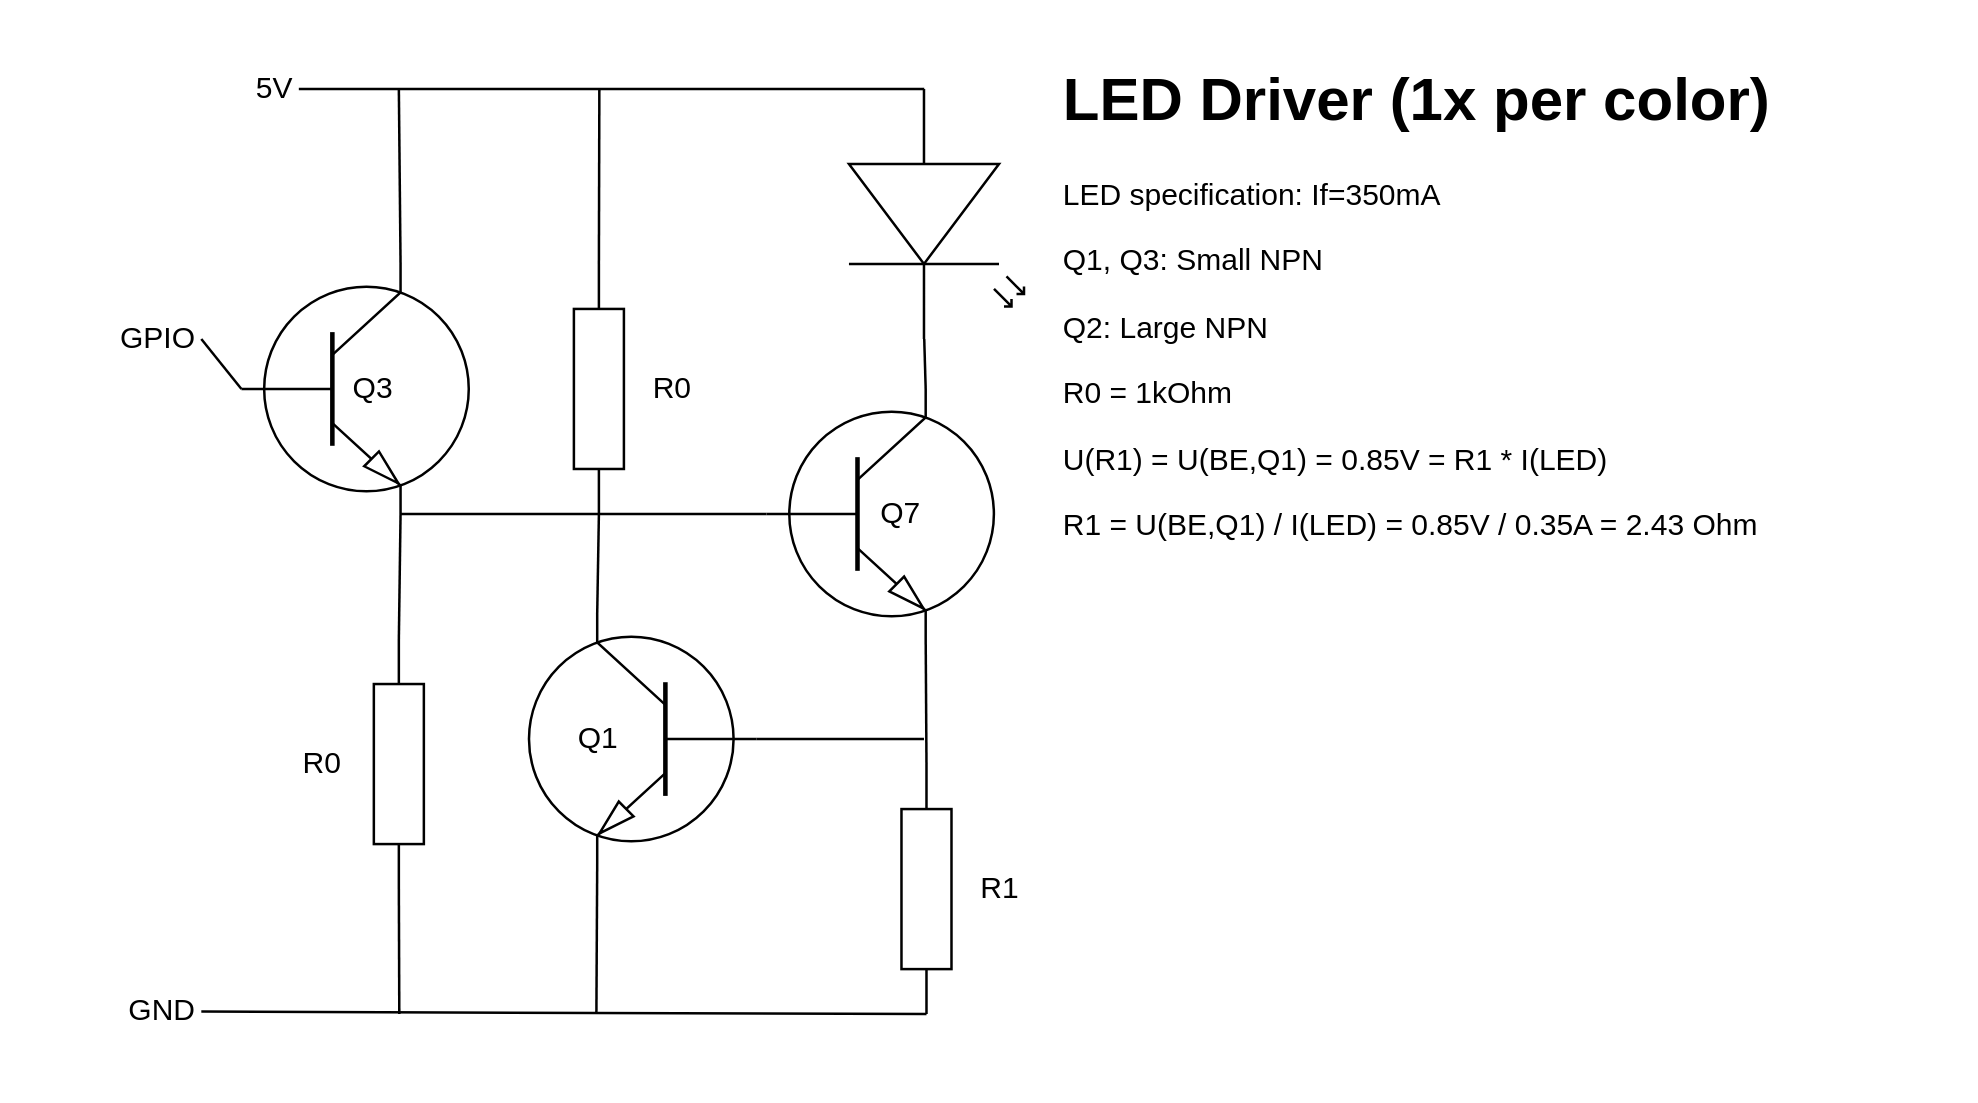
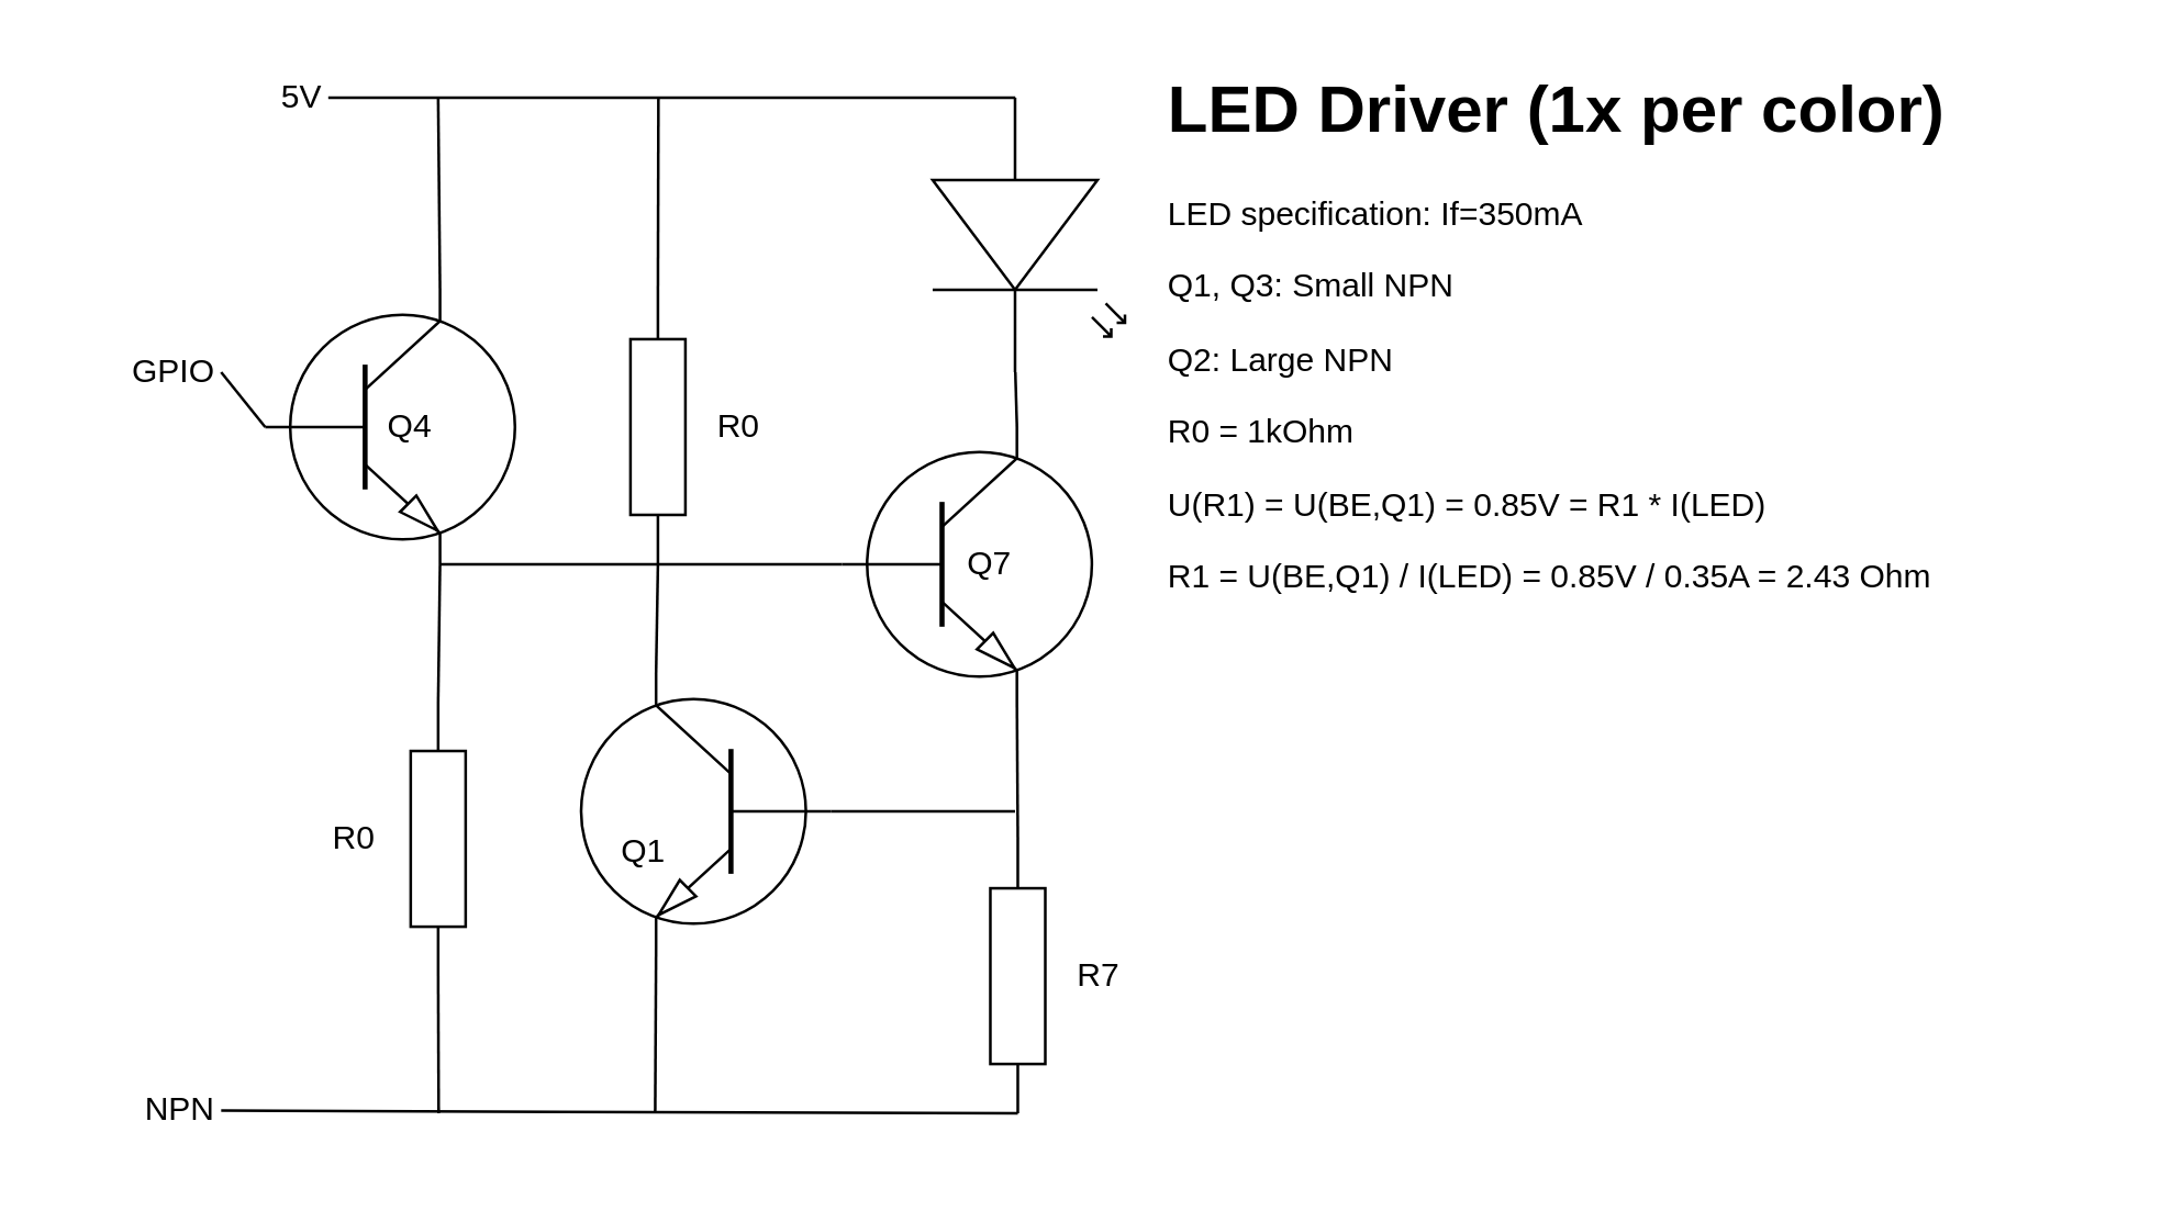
  <mxCell id="0" />
  <mxCell id="1" parent="0" />
  <mxCell id="2" style="edgeStyle=none;rounded=0;orthogonalLoop=1;jettySize=auto;html=1;exitX=0.7;exitY=1;exitDx=0;exitDy=0;exitPerimeter=0;entryX=0;entryY=0.5;entryDx=0;entryDy=0;entryPerimeter=0;endArrow=none;endFill=0;" parent="1" source="4" target="11" edge="1"><mxGeometry relative="1" as="geometry" /></mxCell>
  <mxCell id="3" style="edgeStyle=none;rounded=0;orthogonalLoop=1;jettySize=auto;html=1;exitX=0;exitY=0.5;exitDx=0;exitDy=0;exitPerimeter=0;entryX=1;entryY=0.5;entryDx=0;entryDy=0;entryPerimeter=0;endArrow=none;endFill=0;" parent="1" source="4" target="17" edge="1"><mxGeometry relative="1" as="geometry" /></mxCell>
  <mxCell id="4" value="" style="verticalLabelPosition=bottom;shadow=0;dashed=0;align=center;html=1;verticalAlign=top;shape=mxgraph.electrical.transistors.npn_transistor_1;" parent="1" vertex="1"><mxGeometry x="304" y="155" width="95" height="100" as="geometry" /></mxCell>
  <mxCell id="5" style="edgeStyle=none;rounded=0;orthogonalLoop=1;jettySize=auto;html=1;exitX=0.7;exitY=1;exitDx=0;exitDy=0;exitPerimeter=0;entryX=0;entryY=0.5;entryDx=0;entryDy=0;entryPerimeter=0;endArrow=none;endFill=0;" parent="1" source="7" target="13" edge="1"><mxGeometry relative="1" as="geometry" /></mxCell>
  <mxCell id="6" style="edgeStyle=none;rounded=0;orthogonalLoop=1;jettySize=auto;html=1;exitX=0.7;exitY=0;exitDx=0;exitDy=0;exitPerimeter=0;endArrow=none;endFill=0;" parent="1" source="7" edge="1"><mxGeometry relative="1" as="geometry"><mxPoint x="159" y="35" as="targetPoint" /></mxGeometry></mxCell>
  <mxCell id="7" value="" style="verticalLabelPosition=bottom;shadow=0;dashed=0;align=center;html=1;verticalAlign=top;shape=mxgraph.electrical.transistors.npn_transistor_1;" parent="1" vertex="1"><mxGeometry x="94" y="105" width="95" height="100" as="geometry" /></mxCell>
  <mxCell id="8" style="edgeStyle=none;rounded=0;orthogonalLoop=1;jettySize=auto;html=1;exitX=0;exitY=0.5;exitDx=0;exitDy=0;exitPerimeter=0;endArrow=none;endFill=0;" parent="1" source="10" edge="1"><mxGeometry relative="1" as="geometry"><mxPoint x="369" y="295" as="targetPoint" /></mxGeometry></mxCell>
  <mxCell id="9" style="edgeStyle=none;rounded=0;orthogonalLoop=1;jettySize=auto;html=1;exitX=0.7;exitY=1;exitDx=0;exitDy=0;exitPerimeter=0;endArrow=none;endFill=0;" parent="1" source="10" edge="1"><mxGeometry relative="1" as="geometry"><mxPoint x="238" y="405" as="targetPoint" /></mxGeometry></mxCell>
  <mxCell id="10" value="" style="verticalLabelPosition=bottom;shadow=0;dashed=0;align=center;html=1;verticalAlign=top;shape=mxgraph.electrical.transistors.npn_transistor_1;flipH=1;" parent="1" vertex="1"><mxGeometry x="209" y="245" width="95" height="100" as="geometry" /></mxCell>
  <mxCell id="11" value="" style="pointerEvents=1;verticalLabelPosition=bottom;shadow=0;dashed=0;align=center;html=1;verticalAlign=top;shape=mxgraph.electrical.resistors.resistor_1;rotation=90;" parent="1" vertex="1"><mxGeometry x="320" y="345" width="100" height="20" as="geometry" /></mxCell>
  <mxCell id="12" style="edgeStyle=none;rounded=0;orthogonalLoop=1;jettySize=auto;html=1;exitX=1;exitY=0.5;exitDx=0;exitDy=0;exitPerimeter=0;endArrow=none;endFill=0;" parent="1" source="13" edge="1"><mxGeometry relative="1" as="geometry"><mxPoint x="159.176" y="405" as="targetPoint" /></mxGeometry></mxCell>
  <mxCell id="13" value="" style="pointerEvents=1;verticalLabelPosition=bottom;shadow=0;dashed=0;align=center;html=1;verticalAlign=top;shape=mxgraph.electrical.resistors.resistor_1;rotation=90;" parent="1" vertex="1"><mxGeometry x="109" y="295" width="100" height="20" as="geometry" /></mxCell>
  <mxCell id="14" style="edgeStyle=none;rounded=0;orthogonalLoop=1;jettySize=auto;html=1;exitX=1;exitY=0.5;exitDx=0;exitDy=0;exitPerimeter=0;entryX=0.7;entryY=0;entryDx=0;entryDy=0;entryPerimeter=0;endArrow=none;endFill=0;" parent="1" source="17" target="10" edge="1"><mxGeometry relative="1" as="geometry" /></mxCell>
  <mxCell id="15" style="edgeStyle=none;rounded=0;orthogonalLoop=1;jettySize=auto;html=1;exitX=1;exitY=0.5;exitDx=0;exitDy=0;exitPerimeter=0;entryX=0.7;entryY=1;entryDx=0;entryDy=0;entryPerimeter=0;endArrow=none;endFill=0;" parent="1" source="17" target="7" edge="1"><mxGeometry relative="1" as="geometry" /></mxCell>
  <mxCell id="16" style="edgeStyle=none;rounded=0;orthogonalLoop=1;jettySize=auto;html=1;exitX=0;exitY=0.5;exitDx=0;exitDy=0;exitPerimeter=0;endArrow=none;endFill=0;" parent="1" source="17" edge="1"><mxGeometry relative="1" as="geometry"><mxPoint x="239.176" y="35" as="targetPoint" /></mxGeometry></mxCell>
  <mxCell id="17" value="" style="pointerEvents=1;verticalLabelPosition=bottom;shadow=0;dashed=0;align=center;html=1;verticalAlign=top;shape=mxgraph.electrical.resistors.resistor_1;rotation=90;" parent="1" vertex="1"><mxGeometry x="189" y="145" width="100" height="20" as="geometry" /></mxCell>
  <mxCell id="18" style="edgeStyle=none;rounded=0;orthogonalLoop=1;jettySize=auto;html=1;exitX=1;exitY=0.57;exitDx=0;exitDy=0;exitPerimeter=0;entryX=0.7;entryY=0;entryDx=0;entryDy=0;entryPerimeter=0;endArrow=none;endFill=0;" parent="1" source="20" target="4" edge="1"><mxGeometry relative="1" as="geometry" /></mxCell>
  <mxCell id="19" style="edgeStyle=none;rounded=0;orthogonalLoop=1;jettySize=auto;html=1;exitX=0;exitY=0.57;exitDx=0;exitDy=0;exitPerimeter=0;endArrow=none;endFill=0;entryX=1;entryY=0.5;entryDx=0;entryDy=0;" parent="1" source="20" target="21" edge="1"><mxGeometry relative="1" as="geometry"><mxPoint x="-41" y="35" as="targetPoint" /></mxGeometry></mxCell>
  <mxCell id="20" value="" style="verticalLabelPosition=bottom;shadow=0;dashed=0;align=center;html=1;verticalAlign=top;shape=mxgraph.electrical.opto_electronics.led_2;pointerEvents=1;rotation=90;" parent="1" vertex="1"><mxGeometry x="324" y="50" width="100" height="70" as="geometry" /></mxCell>
  <mxCell id="21" value="5V" style="text;html=1;strokeColor=none;fillColor=none;align=right;verticalAlign=middle;whiteSpace=wrap;rounded=0;" parent="1" vertex="1"><mxGeometry x="59" y="20" width="60" height="30" as="geometry" /></mxCell>
  <mxCell id="22" style="edgeStyle=none;rounded=0;orthogonalLoop=1;jettySize=auto;html=1;exitX=1;exitY=0.5;exitDx=0;exitDy=0;entryX=0;entryY=0.5;entryDx=0;entryDy=0;entryPerimeter=0;endArrow=none;endFill=0;" parent="1" source="23" target="7" edge="1"><mxGeometry relative="1" as="geometry" /></mxCell>
  <mxCell id="23" value="GPIO" style="text;html=1;strokeColor=none;fillColor=none;align=right;verticalAlign=middle;whiteSpace=wrap;rounded=0;" parent="1" vertex="1"><mxGeometry x="20" y="120" width="60" height="30" as="geometry" /></mxCell>
  <mxCell id="24" style="edgeStyle=none;rounded=0;orthogonalLoop=1;jettySize=auto;html=1;exitX=1;exitY=0.5;exitDx=0;exitDy=0;entryX=1;entryY=0.5;entryDx=0;entryDy=0;entryPerimeter=0;endArrow=none;endFill=0;" parent="1" source="25" target="11" edge="1"><mxGeometry relative="1" as="geometry" /></mxCell>
- <mxCell id="25" value="GND" style="text;html=1;strokeColor=none;fillColor=none;align=right;verticalAlign=middle;whiteSpace=wrap;rounded=0;" parent="1" vertex="1"><mxGeometry x="20" y="389" width="60" height="30" as="geometry" /></mxCell>
- <mxCell id="26" value="Q3" style="text;html=1;strokeColor=none;fillColor=none;align=left;verticalAlign=middle;whiteSpace=wrap;rounded=0;" parent="1" vertex="1"><mxGeometry x="139" y="140" width="60" height="30" as="geometry" /></mxCell>
- <mxCell id="27" value="Q1" style="text;html=1;strokeColor=none;fillColor=none;align=left;verticalAlign=middle;whiteSpace=wrap;rounded=0;" parent="1" vertex="1"><mxGeometry x="229" y="280" width="60" height="30" as="geometry" /></mxCell>
+ <mxCell id="25" value="NPN" style="text;html=1;strokeColor=none;fillColor=none;align=right;verticalAlign=middle;whiteSpace=wrap;rounded=0;" parent="1" vertex="1"><mxGeometry x="20" y="389" width="60" height="30" as="geometry" /></mxCell>
+ <mxCell id="26" value="Q4" style="text;html=1;strokeColor=none;fillColor=none;align=left;verticalAlign=middle;whiteSpace=wrap;rounded=0;" parent="1" vertex="1"><mxGeometry x="139" y="140" width="60" height="30" as="geometry" /></mxCell>
+ <mxCell id="27" value="Q1" style="text;html=1;strokeColor=none;fillColor=none;align=left;verticalAlign=middle;whiteSpace=wrap;rounded=0;" parent="1" vertex="1"><mxGeometry x="224" y="295" width="60" height="30" as="geometry" /></mxCell>
  <mxCell id="28" value="Q7" style="text;html=1;strokeColor=none;fillColor=none;align=left;verticalAlign=middle;whiteSpace=wrap;rounded=0;" parent="1" vertex="1"><mxGeometry x="350" y="190" width="60" height="30" as="geometry" /></mxCell>
- <mxCell id="29" value="R1" style="text;html=1;strokeColor=none;fillColor=none;align=left;verticalAlign=middle;whiteSpace=wrap;rounded=0;" parent="1" vertex="1"><mxGeometry x="390" y="340" width="60" height="30" as="geometry" /></mxCell>
+ <mxCell id="29" value="R7" style="text;html=1;strokeColor=none;fillColor=none;align=left;verticalAlign=middle;whiteSpace=wrap;rounded=0;" parent="1" vertex="1"><mxGeometry x="390" y="340" width="60" height="30" as="geometry" /></mxCell>
  <mxCell id="30" value="R0" style="text;html=1;strokeColor=none;fillColor=none;align=left;verticalAlign=middle;whiteSpace=wrap;rounded=0;" parent="1" vertex="1"><mxGeometry x="259" y="140" width="60" height="30" as="geometry" /></mxCell>
  <mxCell id="31" value="R0" style="text;html=1;strokeColor=none;fillColor=none;align=left;verticalAlign=middle;whiteSpace=wrap;rounded=0;" parent="1" vertex="1"><mxGeometry x="119" y="290" width="60" height="30" as="geometry" /></mxCell>
  <mxCell id="32" value="&lt;h1&gt;LED Driver (1x per color)&lt;/h1&gt;&lt;p&gt;LED specification: If=350mA&lt;/p&gt;&lt;p&gt;Q1, Q3: Small NPN&lt;/p&gt;&lt;p&gt;Q2: Large NPN&lt;/p&gt;&lt;p&gt;R0 = 1kOhm&lt;/p&gt;&lt;p&gt;U(R1) = U(BE,Q1) = 0.85V = R1 * I(LED)&lt;/p&gt;&lt;p&gt;R1 = U(BE,Q1) / I(LED) = 0.85V / 0.35A = 2.43 Ohm&lt;/p&gt;&lt;p&gt;&lt;br&gt;&lt;/p&gt;" style="text;html=1;strokeColor=none;fillColor=none;spacing=5;spacingTop=-20;whiteSpace=wrap;overflow=hidden;rounded=0;" parent="1" vertex="1"><mxGeometry x="420" y="20" width="349" height="380" as="geometry" /></mxCell>
